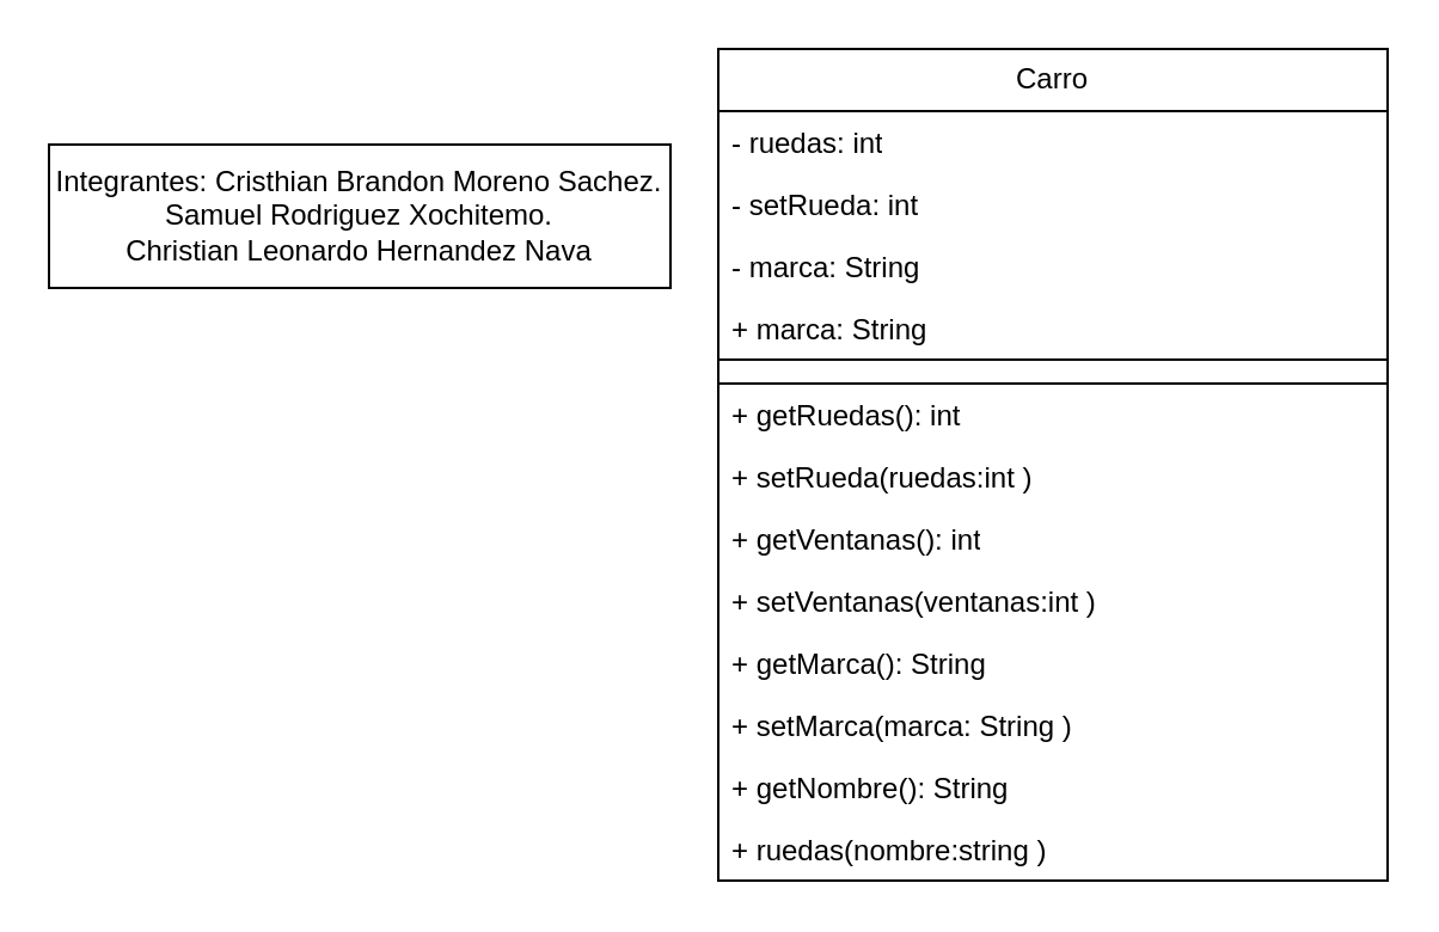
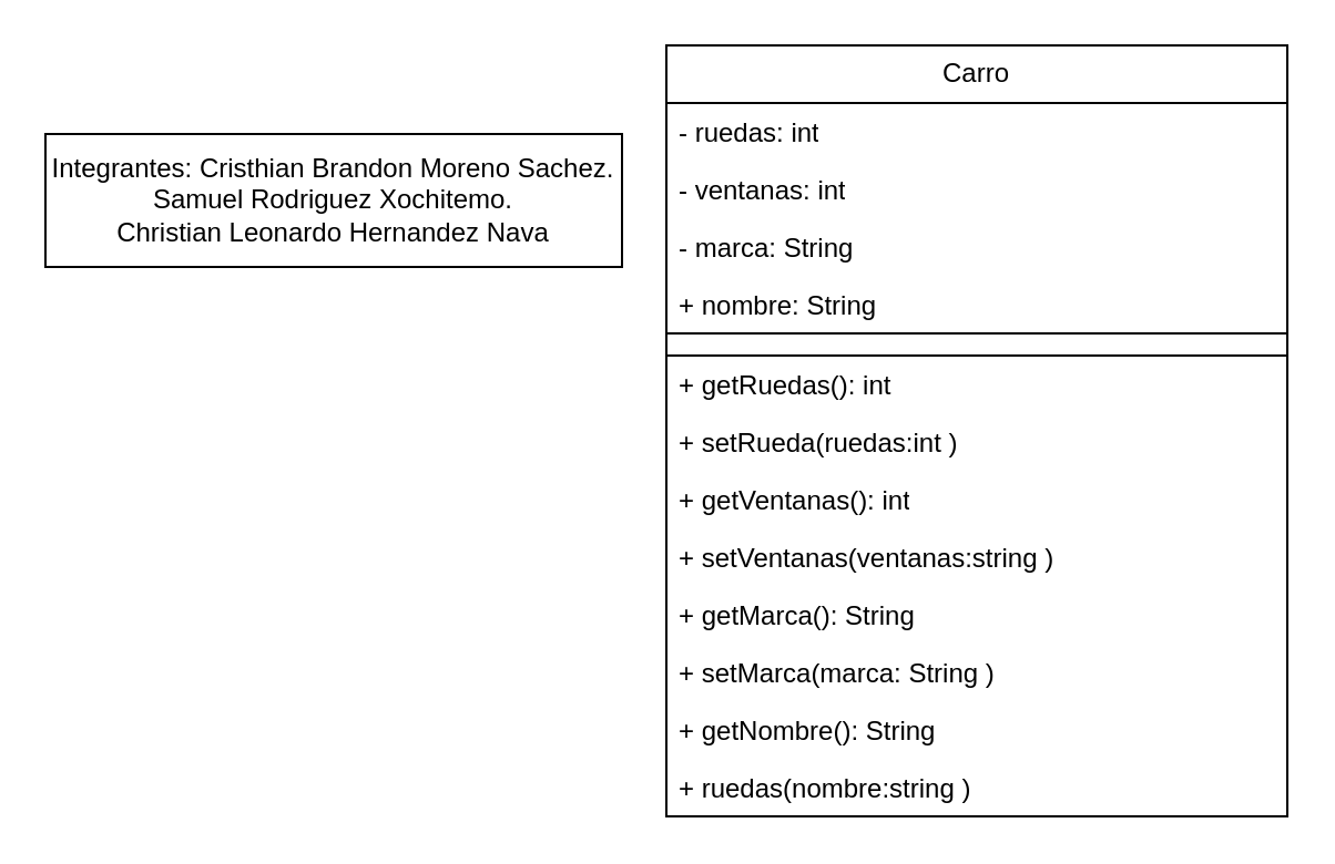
  <mxCell id="0" />
  <mxCell id="1" parent="0" />
  <mxCell id="2" value="Carro" style="swimlane;fontStyle=0;childLayout=stackLayout;horizontal=1;startSize=26;fillColor=none;horizontalStack=0;resizeParent=1;resizeParentMax=0;resizeLast=0;collapsible=1;marginBottom=0;whiteSpace=wrap;html=1;" parent="1" vertex="1"><mxGeometry x="300" y="20" width="280" height="348" as="geometry" /></mxCell>
  <mxCell id="3" value="- ruedas: int" style="text;strokeColor=none;fillColor=none;align=left;verticalAlign=top;spacingLeft=4;spacingRight=4;overflow=hidden;rotatable=0;points=[[0,0.5],[1,0.5]];portConstraint=eastwest;whiteSpace=wrap;html=1;" parent="2" vertex="1"><mxGeometry y="26" width="280" height="26" as="geometry" /></mxCell>
- <mxCell id="4" value="- setRueda: int" style="text;strokeColor=none;fillColor=none;align=left;verticalAlign=top;spacingLeft=4;spacingRight=4;overflow=hidden;rotatable=0;points=[[0,0.5],[1,0.5]];portConstraint=eastwest;whiteSpace=wrap;html=1;" parent="2" vertex="1"><mxGeometry y="52" width="280" height="26" as="geometry" /></mxCell>
+ <mxCell id="4" value="- ventanas: int" style="text;strokeColor=none;fillColor=none;align=left;verticalAlign=top;spacingLeft=4;spacingRight=4;overflow=hidden;rotatable=0;points=[[0,0.5],[1,0.5]];portConstraint=eastwest;whiteSpace=wrap;html=1;" parent="2" vertex="1"><mxGeometry y="52" width="280" height="26" as="geometry" /></mxCell>
  <mxCell id="5" value="- marca: String" style="text;strokeColor=none;fillColor=none;align=left;verticalAlign=top;spacingLeft=4;spacingRight=4;overflow=hidden;rotatable=0;points=[[0,0.5],[1,0.5]];portConstraint=eastwest;whiteSpace=wrap;html=1;" parent="2" vertex="1"><mxGeometry y="78" width="280" height="26" as="geometry" /></mxCell>
- <mxCell id="6" value="+ marca: String" style="text;strokeColor=none;fillColor=none;align=left;verticalAlign=top;spacingLeft=4;spacingRight=4;overflow=hidden;rotatable=0;points=[[0,0.5],[1,0.5]];portConstraint=eastwest;whiteSpace=wrap;html=1;" parent="2" vertex="1"><mxGeometry y="104" width="280" height="26" as="geometry" /></mxCell>
+ <mxCell id="6" value="+ nombre: String" style="text;strokeColor=none;fillColor=none;align=left;verticalAlign=top;spacingLeft=4;spacingRight=4;overflow=hidden;rotatable=0;points=[[0,0.5],[1,0.5]];portConstraint=eastwest;whiteSpace=wrap;html=1;" parent="2" vertex="1"><mxGeometry y="104" width="280" height="26" as="geometry" /></mxCell>
  <mxCell id="7" style="text;strokeColor=default;fillColor=none;align=left;verticalAlign=top;spacingLeft=4;spacingRight=4;overflow=hidden;rotatable=0;points=[[0,0.5],[1,0.5]];portConstraint=eastwest;whiteSpace=wrap;html=1;" parent="2" vertex="1"><mxGeometry y="130" width="280" height="10" as="geometry" /></mxCell>
  <mxCell id="8" value="+ getRuedas(): int" style="text;strokeColor=none;fillColor=none;align=left;verticalAlign=top;spacingLeft=4;spacingRight=4;overflow=hidden;rotatable=0;points=[[0,0.5],[1,0.5]];portConstraint=eastwest;whiteSpace=wrap;html=1;" parent="2" vertex="1"><mxGeometry y="140" width="280" height="26" as="geometry" /></mxCell>
  <mxCell id="9" value="+ setRueda(ruedas:int )" style="text;strokeColor=none;fillColor=none;align=left;verticalAlign=top;spacingLeft=4;spacingRight=4;overflow=hidden;rotatable=0;points=[[0,0.5],[1,0.5]];portConstraint=eastwest;whiteSpace=wrap;html=1;" parent="2" vertex="1"><mxGeometry y="166" width="280" height="26" as="geometry" /></mxCell>
  <mxCell id="10" value="+ getVentanas(): int" style="text;strokeColor=none;fillColor=none;align=left;verticalAlign=top;spacingLeft=4;spacingRight=4;overflow=hidden;rotatable=0;points=[[0,0.5],[1,0.5]];portConstraint=eastwest;whiteSpace=wrap;html=1;" parent="2" vertex="1"><mxGeometry y="192" width="280" height="26" as="geometry" /></mxCell>
- <mxCell id="11" value="+ setVentanas(ventanas:int )" style="text;strokeColor=none;fillColor=none;align=left;verticalAlign=top;spacingLeft=4;spacingRight=4;overflow=hidden;rotatable=0;points=[[0,0.5],[1,0.5]];portConstraint=eastwest;whiteSpace=wrap;html=1;" parent="2" vertex="1"><mxGeometry y="218" width="280" height="26" as="geometry" /></mxCell>
+ <mxCell id="11" value="+ setVentanas(ventanas:string )" style="text;strokeColor=none;fillColor=none;align=left;verticalAlign=top;spacingLeft=4;spacingRight=4;overflow=hidden;rotatable=0;points=[[0,0.5],[1,0.5]];portConstraint=eastwest;whiteSpace=wrap;html=1;" parent="2" vertex="1"><mxGeometry y="218" width="280" height="26" as="geometry" /></mxCell>
  <mxCell id="12" value="+ getMarca(): String" style="text;strokeColor=none;fillColor=none;align=left;verticalAlign=top;spacingLeft=4;spacingRight=4;overflow=hidden;rotatable=0;points=[[0,0.5],[1,0.5]];portConstraint=eastwest;whiteSpace=wrap;html=1;" parent="2" vertex="1"><mxGeometry y="244" width="280" height="26" as="geometry" /></mxCell>
  <mxCell id="13" value="+ setMarca(marca: String )" style="text;strokeColor=none;fillColor=none;align=left;verticalAlign=top;spacingLeft=4;spacingRight=4;overflow=hidden;rotatable=0;points=[[0,0.5],[1,0.5]];portConstraint=eastwest;whiteSpace=wrap;html=1;" parent="2" vertex="1"><mxGeometry y="270" width="280" height="26" as="geometry" /></mxCell>
  <mxCell id="14" value="+ getNombre(): String" style="text;strokeColor=none;fillColor=none;align=left;verticalAlign=top;spacingLeft=4;spacingRight=4;overflow=hidden;rotatable=0;points=[[0,0.5],[1,0.5]];portConstraint=eastwest;whiteSpace=wrap;html=1;" parent="2" vertex="1"><mxGeometry y="296" width="280" height="26" as="geometry" /></mxCell>
  <mxCell id="15" value="+ ruedas(nombre:string )" style="text;strokeColor=none;fillColor=none;align=left;verticalAlign=top;spacingLeft=4;spacingRight=4;overflow=hidden;rotatable=0;points=[[0,0.5],[1,0.5]];portConstraint=eastwest;whiteSpace=wrap;html=1;" parent="2" vertex="1"><mxGeometry y="322" width="280" height="26" as="geometry" /></mxCell>
  <mxCell id="16" value="Integrantes: Cristhian Brandon Moreno Sachez.&lt;br&gt;Samuel Rodriguez Xochitemo.&lt;br&gt;Christian Leonardo Hernandez Nava" style="rounded=0;whiteSpace=wrap;html=1;" vertex="1" parent="1"><mxGeometry x="20" y="60" width="260" height="60" as="geometry" /></mxCell>
